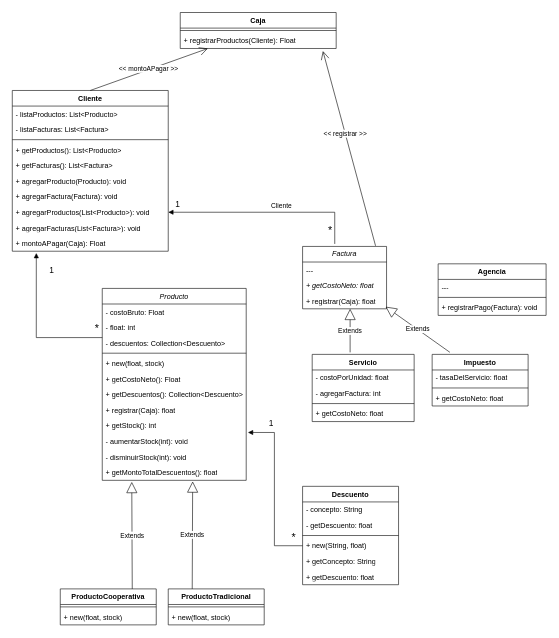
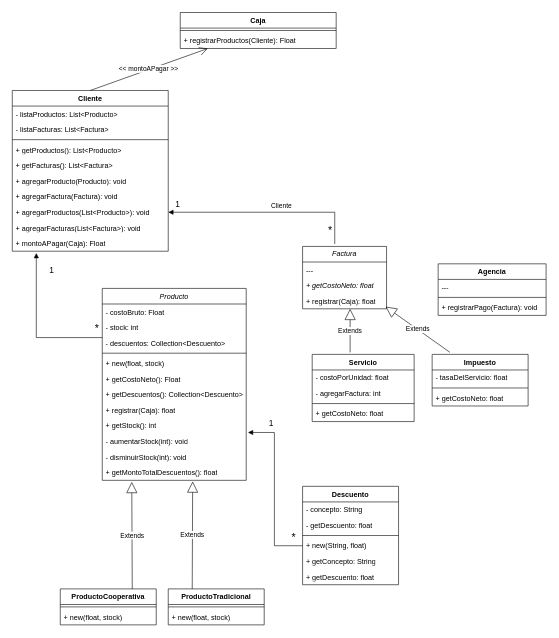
  <mxCell id="0" />
  <mxCell id="1" parent="0" />
  <mxCell id="2" value="&lt;i style=&quot;font-weight: normal;&quot;&gt;Producto&lt;/i&gt;" style="swimlane;fontStyle=1;align=center;verticalAlign=top;childLayout=stackLayout;horizontal=1;startSize=26;horizontalStack=0;resizeParent=1;resizeParentMax=0;resizeLast=0;collapsible=1;marginBottom=0;whiteSpace=wrap;html=1;" vertex="1" parent="1"><mxGeometry x="170" y="480" width="240" height="320" as="geometry" /></mxCell>
  <mxCell id="3" value="- costoBruto: Float" style="text;strokeColor=none;fillColor=none;align=left;verticalAlign=top;spacingLeft=4;spacingRight=4;overflow=hidden;rotatable=0;points=[[0,0.5],[1,0.5]];portConstraint=eastwest;whiteSpace=wrap;html=1;" vertex="1" parent="2"><mxGeometry y="26" width="240" height="26" as="geometry" /></mxCell>
- <mxCell id="4" value="- float: int" style="text;strokeColor=none;fillColor=none;align=left;verticalAlign=top;spacingLeft=4;spacingRight=4;overflow=hidden;rotatable=0;points=[[0,0.5],[1,0.5]];portConstraint=eastwest;whiteSpace=wrap;html=1;" vertex="1" parent="2"><mxGeometry y="52" width="240" height="26" as="geometry" /></mxCell>
+ <mxCell id="4" value="- stock: int" style="text;strokeColor=none;fillColor=none;align=left;verticalAlign=top;spacingLeft=4;spacingRight=4;overflow=hidden;rotatable=0;points=[[0,0.5],[1,0.5]];portConstraint=eastwest;whiteSpace=wrap;html=1;" vertex="1" parent="2"><mxGeometry y="52" width="240" height="26" as="geometry" /></mxCell>
  <mxCell id="5" value="- descuentos: Collection&amp;lt;Descuento&amp;gt;" style="text;strokeColor=none;fillColor=none;align=left;verticalAlign=top;spacingLeft=4;spacingRight=4;overflow=hidden;rotatable=0;points=[[0,0.5],[1,0.5]];portConstraint=eastwest;whiteSpace=wrap;html=1;" vertex="1" parent="2"><mxGeometry y="78" width="240" height="26" as="geometry" /></mxCell>
  <mxCell id="6" value="" style="line;strokeWidth=1;fillColor=none;align=left;verticalAlign=middle;spacingTop=-1;spacingLeft=3;spacingRight=3;rotatable=0;labelPosition=right;points=[];portConstraint=eastwest;strokeColor=inherit;" vertex="1" parent="2"><mxGeometry y="104" width="240" height="8" as="geometry" /></mxCell>
  <mxCell id="7" value="+ new(float, stock)" style="text;strokeColor=none;fillColor=none;align=left;verticalAlign=top;spacingLeft=4;spacingRight=4;overflow=hidden;rotatable=0;points=[[0,0.5],[1,0.5]];portConstraint=eastwest;whiteSpace=wrap;html=1;" vertex="1" parent="2"><mxGeometry y="112" width="240" height="26" as="geometry" /></mxCell>
  <mxCell id="8" value="+ getCostoNeto(): Float" style="text;strokeColor=none;fillColor=none;align=left;verticalAlign=top;spacingLeft=4;spacingRight=4;overflow=hidden;rotatable=0;points=[[0,0.5],[1,0.5]];portConstraint=eastwest;whiteSpace=wrap;html=1;" vertex="1" parent="2"><mxGeometry y="138" width="240" height="26" as="geometry" /></mxCell>
  <mxCell id="9" value="+ getDescuentos(): Collection&amp;lt;Descuento&amp;gt;" style="text;strokeColor=none;fillColor=none;align=left;verticalAlign=top;spacingLeft=4;spacingRight=4;overflow=hidden;rotatable=0;points=[[0,0.5],[1,0.5]];portConstraint=eastwest;whiteSpace=wrap;html=1;" vertex="1" parent="2"><mxGeometry y="164" width="240" height="26" as="geometry" /></mxCell>
  <mxCell id="10" value="+ registrar(Caja): float" style="text;strokeColor=none;fillColor=none;align=left;verticalAlign=top;spacingLeft=4;spacingRight=4;overflow=hidden;rotatable=0;points=[[0,0.5],[1,0.5]];portConstraint=eastwest;whiteSpace=wrap;html=1;" vertex="1" parent="2"><mxGeometry y="190" width="240" height="26" as="geometry" /></mxCell>
  <mxCell id="11" value="+ getStock(): int" style="text;strokeColor=none;fillColor=none;align=left;verticalAlign=top;spacingLeft=4;spacingRight=4;overflow=hidden;rotatable=0;points=[[0,0.5],[1,0.5]];portConstraint=eastwest;whiteSpace=wrap;html=1;" vertex="1" parent="2"><mxGeometry y="216" width="240" height="26" as="geometry" /></mxCell>
  <mxCell id="12" value="- aumentarStock(int): void" style="text;strokeColor=none;fillColor=none;align=left;verticalAlign=top;spacingLeft=4;spacingRight=4;overflow=hidden;rotatable=0;points=[[0,0.5],[1,0.5]];portConstraint=eastwest;whiteSpace=wrap;html=1;" vertex="1" parent="2"><mxGeometry y="242" width="240" height="26" as="geometry" /></mxCell>
  <mxCell id="13" value="- disminuirStock(int): void" style="text;strokeColor=none;fillColor=none;align=left;verticalAlign=top;spacingLeft=4;spacingRight=4;overflow=hidden;rotatable=0;points=[[0,0.5],[1,0.5]];portConstraint=eastwest;whiteSpace=wrap;html=1;" vertex="1" parent="2"><mxGeometry y="268" width="240" height="26" as="geometry" /></mxCell>
  <mxCell id="14" value="+ getMontoTotalDescuentos(): float" style="text;strokeColor=none;fillColor=none;align=left;verticalAlign=top;spacingLeft=4;spacingRight=4;overflow=hidden;rotatable=0;points=[[0,0.5],[1,0.5]];portConstraint=eastwest;whiteSpace=wrap;html=1;" vertex="1" parent="2"><mxGeometry y="294" width="240" height="26" as="geometry" /></mxCell>
  <mxCell id="15" value="ProductoCooperativa" style="swimlane;fontStyle=1;align=center;verticalAlign=top;childLayout=stackLayout;horizontal=1;startSize=26;horizontalStack=0;resizeParent=1;resizeParentMax=0;resizeLast=0;collapsible=1;marginBottom=0;whiteSpace=wrap;html=1;" vertex="1" parent="1"><mxGeometry x="100" y="980.99" width="160" height="60" as="geometry" /></mxCell>
  <mxCell id="16" value="" style="line;strokeWidth=1;fillColor=none;align=left;verticalAlign=middle;spacingTop=-1;spacingLeft=3;spacingRight=3;rotatable=0;labelPosition=right;points=[];portConstraint=eastwest;strokeColor=inherit;" vertex="1" parent="15"><mxGeometry y="26" width="160" height="8" as="geometry" /></mxCell>
  <mxCell id="17" value="+ new(float, stock)" style="text;strokeColor=none;fillColor=none;align=left;verticalAlign=top;spacingLeft=4;spacingRight=4;overflow=hidden;rotatable=0;points=[[0,0.5],[1,0.5]];portConstraint=eastwest;whiteSpace=wrap;html=1;" vertex="1" parent="15"><mxGeometry y="34" width="160" height="26" as="geometry" /></mxCell>
  <mxCell id="18" value="ProductoTradicional" style="swimlane;fontStyle=1;align=center;verticalAlign=top;childLayout=stackLayout;horizontal=1;startSize=26;horizontalStack=0;resizeParent=1;resizeParentMax=0;resizeLast=0;collapsible=1;marginBottom=0;whiteSpace=wrap;html=1;" vertex="1" parent="1"><mxGeometry x="280" y="980.99" width="160" height="60" as="geometry" /></mxCell>
  <mxCell id="19" value="" style="line;strokeWidth=1;fillColor=none;align=left;verticalAlign=middle;spacingTop=-1;spacingLeft=3;spacingRight=3;rotatable=0;labelPosition=right;points=[];portConstraint=eastwest;strokeColor=inherit;" vertex="1" parent="18"><mxGeometry y="26" width="160" height="8" as="geometry" /></mxCell>
  <mxCell id="20" value="+ new(float, stock)" style="text;strokeColor=none;fillColor=none;align=left;verticalAlign=top;spacingLeft=4;spacingRight=4;overflow=hidden;rotatable=0;points=[[0,0.5],[1,0.5]];portConstraint=eastwest;whiteSpace=wrap;html=1;" vertex="1" parent="18"><mxGeometry y="34" width="160" height="26" as="geometry" /></mxCell>
  <mxCell id="21" value="Caja" style="swimlane;fontStyle=1;align=center;verticalAlign=top;childLayout=stackLayout;horizontal=1;startSize=26;horizontalStack=0;resizeParent=1;resizeParentMax=0;resizeLast=0;collapsible=1;marginBottom=0;whiteSpace=wrap;html=1;" vertex="1" parent="1"><mxGeometry x="300" y="20" width="260" height="60" as="geometry" /></mxCell>
  <mxCell id="22" value="" style="line;strokeWidth=1;fillColor=none;align=left;verticalAlign=middle;spacingTop=-1;spacingLeft=3;spacingRight=3;rotatable=0;labelPosition=right;points=[];portConstraint=eastwest;strokeColor=inherit;" vertex="1" parent="21"><mxGeometry y="26" width="260" height="8" as="geometry" /></mxCell>
  <mxCell id="23" value="+ registrarProductos(Cliente): Float" style="text;strokeColor=none;fillColor=none;align=left;verticalAlign=top;spacingLeft=4;spacingRight=4;overflow=hidden;rotatable=0;points=[[0,0.5],[1,0.5]];portConstraint=eastwest;whiteSpace=wrap;html=1;" vertex="1" parent="21"><mxGeometry y="34" width="260" height="26" as="geometry" /></mxCell>
  <mxCell id="24" value="Cliente" style="swimlane;fontStyle=1;align=center;verticalAlign=top;childLayout=stackLayout;horizontal=1;startSize=26;horizontalStack=0;resizeParent=1;resizeParentMax=0;resizeLast=0;collapsible=1;marginBottom=0;whiteSpace=wrap;html=1;" vertex="1" parent="1"><mxGeometry x="20" y="150" width="260" height="268" as="geometry" /></mxCell>
  <mxCell id="25" value="- listaProductos: List&amp;lt;Producto&amp;gt;" style="text;strokeColor=none;fillColor=none;align=left;verticalAlign=top;spacingLeft=4;spacingRight=4;overflow=hidden;rotatable=0;points=[[0,0.5],[1,0.5]];portConstraint=eastwest;whiteSpace=wrap;html=1;" vertex="1" parent="24"><mxGeometry y="26" width="260" height="26" as="geometry" /></mxCell>
  <mxCell id="26" value="- listaFacturas: List&amp;lt;Factura&amp;gt;" style="text;strokeColor=none;fillColor=none;align=left;verticalAlign=top;spacingLeft=4;spacingRight=4;overflow=hidden;rotatable=0;points=[[0,0.5],[1,0.5]];portConstraint=eastwest;whiteSpace=wrap;html=1;" vertex="1" parent="24"><mxGeometry y="52" width="260" height="26" as="geometry" /></mxCell>
  <mxCell id="27" value="" style="line;strokeWidth=1;fillColor=none;align=left;verticalAlign=middle;spacingTop=-1;spacingLeft=3;spacingRight=3;rotatable=0;labelPosition=right;points=[];portConstraint=eastwest;strokeColor=inherit;" vertex="1" parent="24"><mxGeometry y="78" width="260" height="8" as="geometry" /></mxCell>
  <mxCell id="28" value="+ getProductos(): List&amp;lt;Producto&amp;gt;" style="text;strokeColor=none;fillColor=none;align=left;verticalAlign=top;spacingLeft=4;spacingRight=4;overflow=hidden;rotatable=0;points=[[0,0.5],[1,0.5]];portConstraint=eastwest;whiteSpace=wrap;html=1;" vertex="1" parent="24"><mxGeometry y="86" width="260" height="26" as="geometry" /></mxCell>
  <mxCell id="29" value="+ getFacturas(): List&amp;lt;Factura&amp;gt;" style="text;strokeColor=none;fillColor=none;align=left;verticalAlign=top;spacingLeft=4;spacingRight=4;overflow=hidden;rotatable=0;points=[[0,0.5],[1,0.5]];portConstraint=eastwest;whiteSpace=wrap;html=1;" vertex="1" parent="24"><mxGeometry y="112" width="260" height="26" as="geometry" /></mxCell>
  <mxCell id="30" value="+ agregarProducto(Producto): void" style="text;strokeColor=none;fillColor=none;align=left;verticalAlign=top;spacingLeft=4;spacingRight=4;overflow=hidden;rotatable=0;points=[[0,0.5],[1,0.5]];portConstraint=eastwest;whiteSpace=wrap;html=1;" vertex="1" parent="24"><mxGeometry y="138" width="260" height="26" as="geometry" /></mxCell>
  <mxCell id="31" value="+ agregarFactura(Factura): void" style="text;strokeColor=none;fillColor=none;align=left;verticalAlign=top;spacingLeft=4;spacingRight=4;overflow=hidden;rotatable=0;points=[[0,0.5],[1,0.5]];portConstraint=eastwest;whiteSpace=wrap;html=1;" vertex="1" parent="24"><mxGeometry y="164" width="260" height="26" as="geometry" /></mxCell>
  <mxCell id="32" value="+ agregarProductos(List&amp;lt;Producto&amp;gt;): void" style="text;strokeColor=none;fillColor=none;align=left;verticalAlign=top;spacingLeft=4;spacingRight=4;overflow=hidden;rotatable=0;points=[[0,0.5],[1,0.5]];portConstraint=eastwest;whiteSpace=wrap;html=1;" vertex="1" parent="24"><mxGeometry y="190" width="260" height="26" as="geometry" /></mxCell>
  <mxCell id="33" value="+ agregarFacturas(List&amp;lt;Factura&amp;gt;): void" style="text;strokeColor=none;fillColor=none;align=left;verticalAlign=top;spacingLeft=4;spacingRight=4;overflow=hidden;rotatable=0;points=[[0,0.5],[1,0.5]];portConstraint=eastwest;whiteSpace=wrap;html=1;" vertex="1" parent="24"><mxGeometry y="216" width="260" height="26" as="geometry" /></mxCell>
  <mxCell id="34" value="+ montoAPagar(Caja): Float" style="text;strokeColor=none;fillColor=none;align=left;verticalAlign=top;spacingLeft=4;spacingRight=4;overflow=hidden;rotatable=0;points=[[0,0.5],[1,0.5]];portConstraint=eastwest;whiteSpace=wrap;html=1;" vertex="1" parent="24"><mxGeometry y="242" width="260" height="26" as="geometry" /></mxCell>
  <mxCell id="35" value="" style="endArrow=open;endFill=1;endSize=12;html=1;rounded=0;exitX=0.5;exitY=0;exitDx=0;exitDy=0;" edge="1" parent="1" source="24" target="21"><mxGeometry width="160" relative="1" as="geometry"><mxPoint x="50" y="102" as="sourcePoint" /><mxPoint x="210" y="102" as="targetPoint" /></mxGeometry></mxCell>
  <mxCell id="36" value="&amp;nbsp;&amp;lt;&amp;lt; montoAPagar &amp;gt;&amp;gt;&amp;nbsp;" style="edgeLabel;html=1;align=center;verticalAlign=middle;resizable=0;points=[];" vertex="1" connectable="0" parent="35"><mxGeometry x="-0.012" y="2" relative="1" as="geometry"><mxPoint as="offset" /></mxGeometry></mxCell>
  <mxCell id="37" value="&lt;font style=&quot;font-size: 18px;&quot;&gt;*&lt;/font&gt;" style="endArrow=block;endFill=1;html=1;edgeStyle=orthogonalEdgeStyle;align=left;verticalAlign=top;rounded=0;entryX=0.154;entryY=1.115;entryDx=0;entryDy=0;entryPerimeter=0;" edge="1" parent="1" source="2" target="34"><mxGeometry x="-0.888" y="-32" relative="1" as="geometry"><mxPoint x="60" y="540" as="sourcePoint" /><mxPoint x="60" y="370" as="targetPoint" /><Array as="points"><mxPoint x="60" y="562" /></Array><mxPoint as="offset" /></mxGeometry></mxCell>
  <mxCell id="38" value="&lt;font style=&quot;font-size: 14px;&quot;&gt;1&lt;/font&gt;" style="edgeLabel;resizable=0;html=1;align=left;verticalAlign=bottom;" connectable="0" vertex="1" parent="37"><mxGeometry x="-1" relative="1" as="geometry"><mxPoint x="-90" y="-102" as="offset" /></mxGeometry></mxCell>
  <mxCell id="39" value="Descuento" style="swimlane;fontStyle=1;align=center;verticalAlign=top;childLayout=stackLayout;horizontal=1;startSize=26;horizontalStack=0;resizeParent=1;resizeParentMax=0;resizeLast=0;collapsible=1;marginBottom=0;whiteSpace=wrap;html=1;" vertex="1" parent="1"><mxGeometry x="504" y="810" width="160" height="164" as="geometry" /></mxCell>
  <mxCell id="40" value="- concepto: String" style="text;strokeColor=none;fillColor=none;align=left;verticalAlign=top;spacingLeft=4;spacingRight=4;overflow=hidden;rotatable=0;points=[[0,0.5],[1,0.5]];portConstraint=eastwest;whiteSpace=wrap;html=1;" vertex="1" parent="39"><mxGeometry y="26" width="160" height="26" as="geometry" /></mxCell>
  <mxCell id="41" value="- getDescuento: float" style="text;strokeColor=none;fillColor=none;align=left;verticalAlign=top;spacingLeft=4;spacingRight=4;overflow=hidden;rotatable=0;points=[[0,0.5],[1,0.5]];portConstraint=eastwest;whiteSpace=wrap;html=1;" vertex="1" parent="39"><mxGeometry y="52" width="160" height="26" as="geometry" /></mxCell>
  <mxCell id="42" value="" style="line;strokeWidth=1;fillColor=none;align=left;verticalAlign=middle;spacingTop=-1;spacingLeft=3;spacingRight=3;rotatable=0;labelPosition=right;points=[];portConstraint=eastwest;strokeColor=inherit;" vertex="1" parent="39"><mxGeometry y="78" width="160" height="8" as="geometry" /></mxCell>
  <mxCell id="43" value="+ new(String, float)" style="text;strokeColor=none;fillColor=none;align=left;verticalAlign=top;spacingLeft=4;spacingRight=4;overflow=hidden;rotatable=0;points=[[0,0.5],[1,0.5]];portConstraint=eastwest;whiteSpace=wrap;html=1;" vertex="1" parent="39"><mxGeometry y="86" width="160" height="26" as="geometry" /></mxCell>
  <mxCell id="44" value="+ getConcepto: String" style="text;strokeColor=none;fillColor=none;align=left;verticalAlign=top;spacingLeft=4;spacingRight=4;overflow=hidden;rotatable=0;points=[[0,0.5],[1,0.5]];portConstraint=eastwest;whiteSpace=wrap;html=1;" vertex="1" parent="39"><mxGeometry y="112" width="160" height="26" as="geometry" /></mxCell>
  <mxCell id="45" value="+ getDescuento: float" style="text;strokeColor=none;fillColor=none;align=left;verticalAlign=top;spacingLeft=4;spacingRight=4;overflow=hidden;rotatable=0;points=[[0,0.5],[1,0.5]];portConstraint=eastwest;whiteSpace=wrap;html=1;" vertex="1" parent="39"><mxGeometry y="138" width="160" height="26" as="geometry" /></mxCell>
  <mxCell id="46" value="&lt;font style=&quot;font-size: 14px;&quot;&gt;1&lt;/font&gt;" style="endArrow=block;endFill=1;html=1;edgeStyle=orthogonalEdgeStyle;align=left;verticalAlign=top;rounded=0;exitX=0;exitY=0.5;exitDx=0;exitDy=0;entryX=1.012;entryY=0.931;entryDx=0;entryDy=0;entryPerimeter=0;" edge="1" parent="1" source="43" target="11"><mxGeometry x="0.769" y="-30" relative="1" as="geometry"><mxPoint x="564" y="897" as="sourcePoint" /><mxPoint x="404" y="917" as="targetPoint" /><mxPoint x="1" as="offset" /></mxGeometry></mxCell>
  <mxCell id="47" value="&lt;font style=&quot;font-size: 18px;&quot;&gt;*&lt;/font&gt;" style="edgeLabel;resizable=0;html=1;align=left;verticalAlign=bottom;" connectable="0" vertex="1" parent="46"><mxGeometry x="-1" relative="1" as="geometry"><mxPoint x="-20" as="offset" /></mxGeometry></mxCell>
  <mxCell id="48" value="Extends" style="endArrow=block;endSize=16;endFill=0;html=1;rounded=0;exitX=0.75;exitY=0;exitDx=0;exitDy=0;entryX=0.205;entryY=1.1;entryDx=0;entryDy=0;entryPerimeter=0;" edge="1" parent="1" source="15" target="14"><mxGeometry width="160" relative="1" as="geometry"><mxPoint x="90" y="930.99" as="sourcePoint" /><mxPoint x="220" y="810" as="targetPoint" /></mxGeometry></mxCell>
  <mxCell id="49" value="Extends" style="endArrow=block;endSize=16;endFill=0;html=1;rounded=0;entryX=0.628;entryY=1.069;entryDx=0;entryDy=0;entryPerimeter=0;" edge="1" parent="1" target="14"><mxGeometry width="160" relative="1" as="geometry"><mxPoint x="320" y="980.99" as="sourcePoint" /><mxPoint x="318.5" y="850.002" as="targetPoint" /></mxGeometry></mxCell>
  <mxCell id="50" value="&lt;i&gt;Factura&lt;/i&gt;" style="swimlane;fontStyle=0;childLayout=stackLayout;horizontal=1;startSize=26;fillColor=none;horizontalStack=0;resizeParent=1;resizeParentMax=0;resizeLast=0;collapsible=1;marginBottom=0;whiteSpace=wrap;html=1;" vertex="1" parent="1"><mxGeometry x="504" y="410" width="140" height="104" as="geometry" /></mxCell>
  <mxCell id="51" value="---" style="text;strokeColor=none;fillColor=none;align=left;verticalAlign=top;spacingLeft=4;spacingRight=4;overflow=hidden;rotatable=0;points=[[0,0.5],[1,0.5]];portConstraint=eastwest;whiteSpace=wrap;html=1;" vertex="1" parent="50"><mxGeometry y="26" width="140" height="26" as="geometry" /></mxCell>
  <mxCell id="52" value="&lt;i&gt;+ getCostoNeto: float&lt;/i&gt;" style="text;strokeColor=none;fillColor=none;align=left;verticalAlign=top;spacingLeft=4;spacingRight=4;overflow=hidden;rotatable=0;points=[[0,0.5],[1,0.5]];portConstraint=eastwest;whiteSpace=wrap;html=1;" vertex="1" parent="50"><mxGeometry y="52" width="140" height="26" as="geometry" /></mxCell>
  <mxCell id="53" value="+ registrar(Caja): float" style="text;strokeColor=none;fillColor=none;align=left;verticalAlign=top;spacingLeft=4;spacingRight=4;overflow=hidden;rotatable=0;points=[[0,0.5],[1,0.5]];portConstraint=eastwest;whiteSpace=wrap;html=1;" vertex="1" parent="50"><mxGeometry y="78" width="140" height="26" as="geometry" /></mxCell>
  <mxCell id="54" value="Agencia" style="swimlane;fontStyle=1;align=center;verticalAlign=top;childLayout=stackLayout;horizontal=1;startSize=26;horizontalStack=0;resizeParent=1;resizeParentMax=0;resizeLast=0;collapsible=1;marginBottom=0;whiteSpace=wrap;html=1;" vertex="1" parent="1"><mxGeometry x="730" y="439" width="180" height="86" as="geometry" /></mxCell>
  <mxCell id="55" value="---" style="text;strokeColor=none;fillColor=none;align=left;verticalAlign=top;spacingLeft=4;spacingRight=4;overflow=hidden;rotatable=0;points=[[0,0.5],[1,0.5]];portConstraint=eastwest;whiteSpace=wrap;html=1;" vertex="1" parent="54"><mxGeometry y="26" width="180" height="26" as="geometry" /></mxCell>
  <mxCell id="56" value="" style="line;strokeWidth=1;fillColor=none;align=left;verticalAlign=middle;spacingTop=-1;spacingLeft=3;spacingRight=3;rotatable=0;labelPosition=right;points=[];portConstraint=eastwest;strokeColor=inherit;" vertex="1" parent="54"><mxGeometry y="52" width="180" height="8" as="geometry" /></mxCell>
  <mxCell id="57" value="+ registrarPago(Factura): void" style="text;strokeColor=none;fillColor=none;align=left;verticalAlign=top;spacingLeft=4;spacingRight=4;overflow=hidden;rotatable=0;points=[[0,0.5],[1,0.5]];portConstraint=eastwest;whiteSpace=wrap;html=1;" vertex="1" parent="54"><mxGeometry y="60" width="180" height="26" as="geometry" /></mxCell>
  <mxCell id="58" value="Servicio" style="swimlane;fontStyle=1;align=center;verticalAlign=top;childLayout=stackLayout;horizontal=1;startSize=26;horizontalStack=0;resizeParent=1;resizeParentMax=0;resizeLast=0;collapsible=1;marginBottom=0;whiteSpace=wrap;html=1;" vertex="1" parent="1"><mxGeometry x="520" y="590" width="170" height="112" as="geometry" /></mxCell>
  <mxCell id="59" value="- costoPorUnidad: float" style="text;strokeColor=none;fillColor=none;align=left;verticalAlign=top;spacingLeft=4;spacingRight=4;overflow=hidden;rotatable=0;points=[[0,0.5],[1,0.5]];portConstraint=eastwest;whiteSpace=wrap;html=1;" vertex="1" parent="58"><mxGeometry y="26" width="170" height="26" as="geometry" /></mxCell>
  <mxCell id="60" value="- agregarFactura: int" style="text;strokeColor=none;fillColor=none;align=left;verticalAlign=top;spacingLeft=4;spacingRight=4;overflow=hidden;rotatable=0;points=[[0,0.5],[1,0.5]];portConstraint=eastwest;whiteSpace=wrap;html=1;" vertex="1" parent="58"><mxGeometry y="52" width="170" height="26" as="geometry" /></mxCell>
  <mxCell id="61" value="" style="line;strokeWidth=1;fillColor=none;align=left;verticalAlign=middle;spacingTop=-1;spacingLeft=3;spacingRight=3;rotatable=0;labelPosition=right;points=[];portConstraint=eastwest;strokeColor=inherit;" vertex="1" parent="58"><mxGeometry y="78" width="170" height="8" as="geometry" /></mxCell>
  <mxCell id="62" value="+ getCostoNeto: float" style="text;strokeColor=none;fillColor=none;align=left;verticalAlign=top;spacingLeft=4;spacingRight=4;overflow=hidden;rotatable=0;points=[[0,0.5],[1,0.5]];portConstraint=eastwest;whiteSpace=wrap;html=1;" vertex="1" parent="58"><mxGeometry y="86" width="170" height="26" as="geometry" /></mxCell>
  <mxCell id="63" value="Impuesto" style="swimlane;fontStyle=1;align=center;verticalAlign=top;childLayout=stackLayout;horizontal=1;startSize=26;horizontalStack=0;resizeParent=1;resizeParentMax=0;resizeLast=0;collapsible=1;marginBottom=0;whiteSpace=wrap;html=1;" vertex="1" parent="1"><mxGeometry x="720" y="590" width="160" height="86" as="geometry" /></mxCell>
  <mxCell id="64" value="- tasaDelServicio: float" style="text;strokeColor=none;fillColor=none;align=left;verticalAlign=top;spacingLeft=4;spacingRight=4;overflow=hidden;rotatable=0;points=[[0,0.5],[1,0.5]];portConstraint=eastwest;whiteSpace=wrap;html=1;" vertex="1" parent="63"><mxGeometry y="26" width="160" height="26" as="geometry" /></mxCell>
  <mxCell id="65" value="" style="line;strokeWidth=1;fillColor=none;align=left;verticalAlign=middle;spacingTop=-1;spacingLeft=3;spacingRight=3;rotatable=0;labelPosition=right;points=[];portConstraint=eastwest;strokeColor=inherit;" vertex="1" parent="63"><mxGeometry y="52" width="160" height="8" as="geometry" /></mxCell>
  <mxCell id="66" value="+ getCostoNeto: float" style="text;strokeColor=none;fillColor=none;align=left;verticalAlign=top;spacingLeft=4;spacingRight=4;overflow=hidden;rotatable=0;points=[[0,0.5],[1,0.5]];portConstraint=eastwest;whiteSpace=wrap;html=1;" vertex="1" parent="63"><mxGeometry y="60" width="160" height="26" as="geometry" /></mxCell>
  <mxCell id="67" value="Extends" style="endArrow=block;endSize=16;endFill=0;html=1;rounded=0;entryX=0.675;entryY=0.962;entryDx=0;entryDy=0;entryPerimeter=0;exitX=0.372;exitY=-0.03;exitDx=0;exitDy=0;exitPerimeter=0;" edge="1" parent="1" source="58"><mxGeometry width="160" relative="1" as="geometry"><mxPoint x="584.75" y="644.99" as="sourcePoint" /><mxPoint x="583.25" y="514.002" as="targetPoint" /></mxGeometry></mxCell>
  <mxCell id="68" value="Extends" style="endArrow=block;endSize=16;endFill=0;html=1;rounded=0;entryX=0.989;entryY=0.869;entryDx=0;entryDy=0;entryPerimeter=0;exitX=0.185;exitY=-0.04;exitDx=0;exitDy=0;exitPerimeter=0;" edge="1" parent="1" source="63" target="53"><mxGeometry width="160" relative="1" as="geometry"><mxPoint x="761.5" y="560.99" as="sourcePoint" /><mxPoint x="760" y="430.002" as="targetPoint" /><Array as="points" /></mxGeometry></mxCell>
  <mxCell id="69" value="Cliente" style="endArrow=block;endFill=1;html=1;edgeStyle=orthogonalEdgeStyle;align=left;verticalAlign=top;rounded=0;exitX=0.383;exitY=-0.04;exitDx=0;exitDy=0;exitPerimeter=0;entryX=1;entryY=0.5;entryDx=0;entryDy=0;" edge="1" parent="1" source="50" target="32"><mxGeometry x="-0.029" y="-23" relative="1" as="geometry"><mxPoint x="560" y="350" as="sourcePoint" /><mxPoint x="390" y="350" as="targetPoint" /><mxPoint as="offset" /></mxGeometry></mxCell>
  <mxCell id="70" value="&lt;font style=&quot;font-size: 14px;&quot;&gt;1&lt;/font&gt;" style="edgeLabel;resizable=0;html=1;align=left;verticalAlign=bottom;" connectable="0" vertex="1" parent="69"><mxGeometry x="-1" relative="1" as="geometry"><mxPoint x="-268" y="-56" as="offset" /></mxGeometry></mxCell>
  <mxCell id="71" value="&lt;font style=&quot;font-size: 18px;&quot;&gt;*&lt;/font&gt;" style="text;html=1;align=center;verticalAlign=middle;resizable=0;points=[];autosize=1;strokeColor=none;fillColor=none;" vertex="1" parent="1"><mxGeometry x="535" y="363" width="30" height="40" as="geometry" /></mxCell>
- <mxCell id="72" value="" style="endArrow=open;endFill=1;endSize=12;html=1;rounded=0;exitX=0.869;exitY=-0.01;exitDx=0;exitDy=0;entryX=0.915;entryY=1.162;entryDx=0;entryDy=0;entryPerimeter=0;exitPerimeter=0;" edge="1" parent="1" source="50" target="23"><mxGeometry width="160" relative="1" as="geometry"><mxPoint x="540" y="250" as="sourcePoint" /><mxPoint x="700" y="250" as="targetPoint" /></mxGeometry></mxCell>
- <mxCell id="73" value="&amp;lt;&amp;lt; registrar &amp;gt;&amp;gt;" style="edgeLabel;html=1;align=center;verticalAlign=middle;resizable=0;points=[];" connectable="0" vertex="1" parent="72"><mxGeometry x="0.152" y="1" relative="1" as="geometry"><mxPoint as="offset" /></mxGeometry></mxCell>
